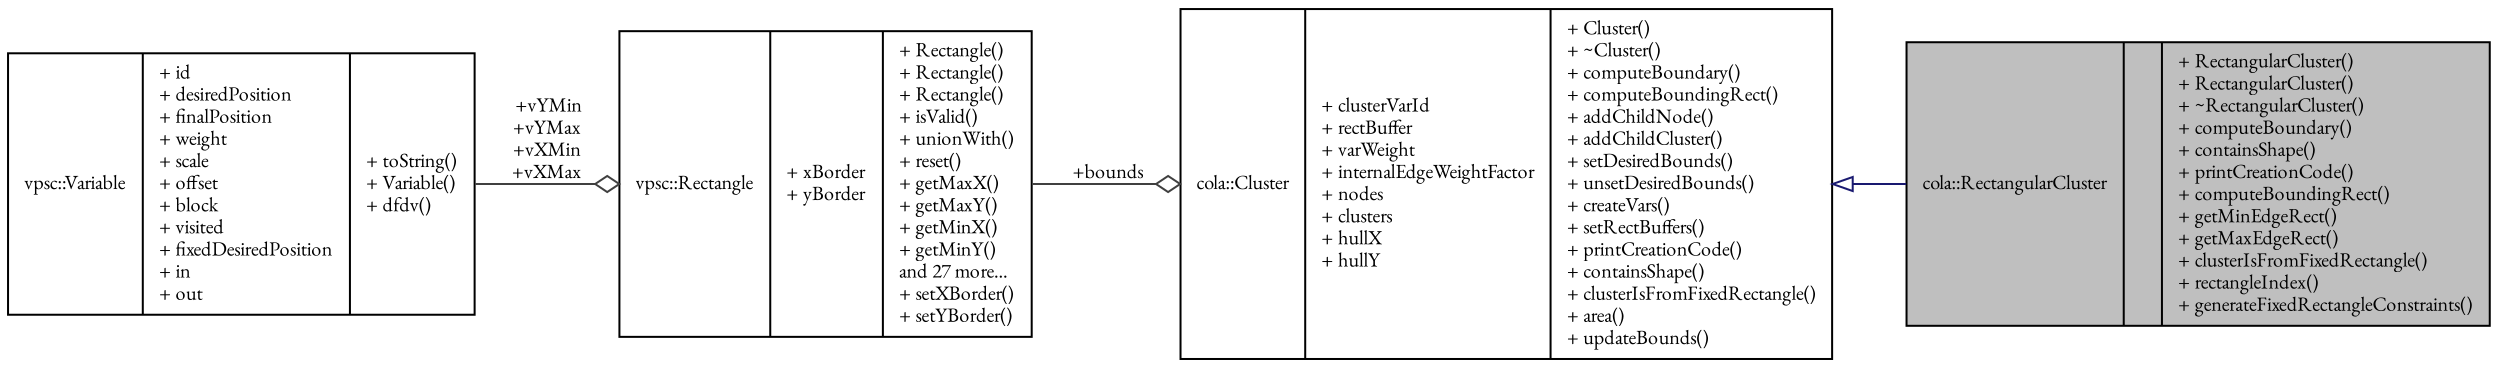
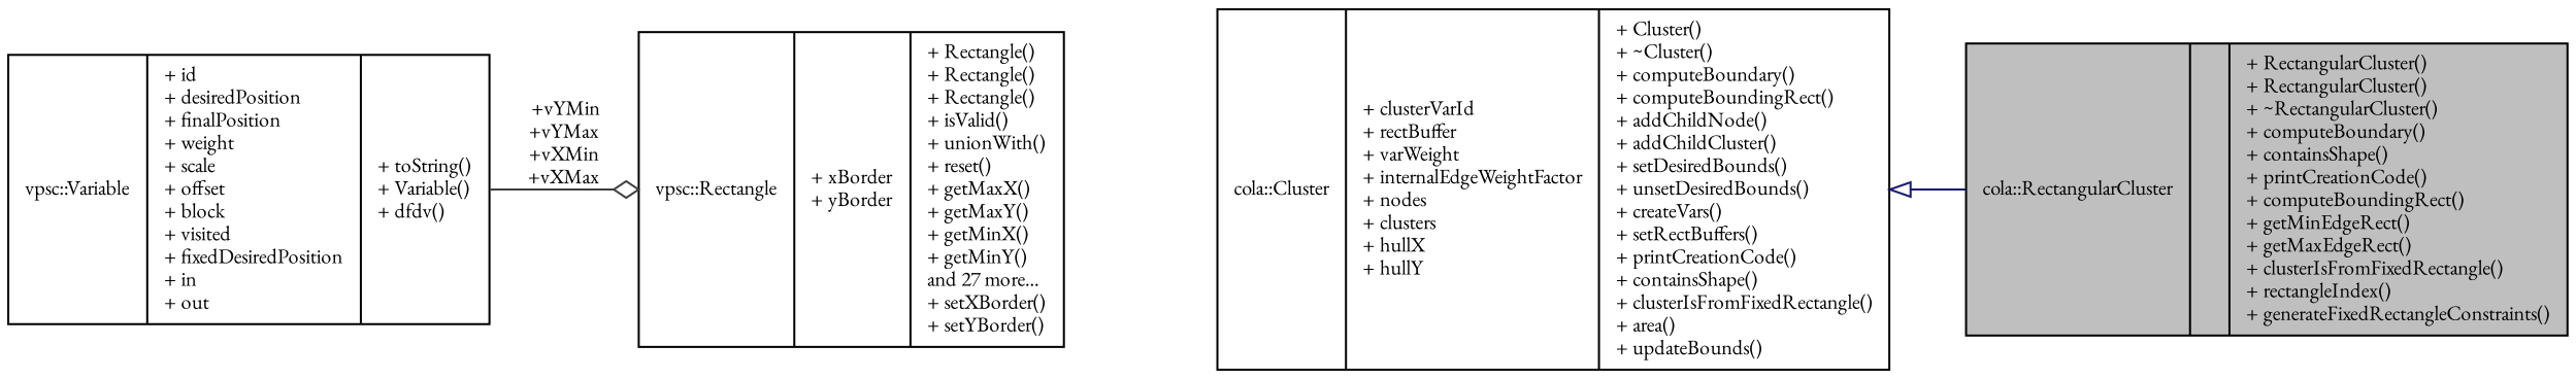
  digraph {
    fontname="EB Garamond"
    rankdir=LR
    node [color=black fillcolor=white fontname="EB Garamond" fontsize=10 shape=record style=filled]
    edge [color=grey25 fontname="EB Garamond" fontsize=10 labelfontname=Helvetica labelfontsize=10 style=solid arrowhead=odiamond]
    n1 [fillcolor=grey75 fontcolor=black height=0.2 label="{cola::RectangularCluster\n||+ RectangularCluster()\l+ RectangularCluster()\l+ ~RectangularCluster()\l+ computeBoundary()\l+ containsShape()\l+ printCreationCode()\l+ computeBoundingRect()\l+ getMinEdgeRect()\l+ getMaxEdgeRect()\l+ clusterIsFromFixedRectangle()\l+ rectangleIndex()\l+ generateFixedRectangleConstraints()\l}" width=0.4]
    n2 [height=0.2 label="{cola::Cluster\n|+ clusterVarId\l+ rectBuffer\l+ varWeight\l+ internalEdgeWeightFactor\l+ nodes\l+ clusters\l+ hullX\l+ hullY\l|+ Cluster()\l+ ~Cluster()\l+ computeBoundary()\l+ computeBoundingRect()\l+ addChildNode()\l+ addChildCluster()\l+ setDesiredBounds()\l+ unsetDesiredBounds()\l+ createVars()\l+ setRectBuffers()\l+ printCreationCode()\l+ containsShape()\l+ clusterIsFromFixedRectangle()\l+ area()\l+ updateBounds()\l}" width=0.4]
    n3 [height=0.2 label="{vpsc::Rectangle\n|+ xBorder\l+ yBorder\l|+ Rectangle()\l+ Rectangle()\l+ Rectangle()\l+ isValid()\l+ unionWith()\l+ reset()\l+ getMaxX()\l+ getMaxY()\l+ getMinX()\l+ getMinY()\land 27 more...\l+ setXBorder()\l+ setYBorder()\l}" width=0.4]
    n4 [height=0.2 label="{vpsc::Variable\n|+ id\l+ desiredPosition\l+ finalPosition\l+ weight\l+ scale\l+ offset\l+ block\l+ visited\l+ fixedDesiredPosition\l+ in\l+ out\l|+ toString()\l+ Variable()\l+ dfdv()\l}" width=0.4]
    n2 -> n1 [arrowtail=onormal color=midnightblue dir=back arrowhead=""]
-   n3 -> n2 [label=" +bounds"]
    n4 -> n3 [label=" +vYMin\n+vYMax\n+vXMin\n+vXMax"]
  }
